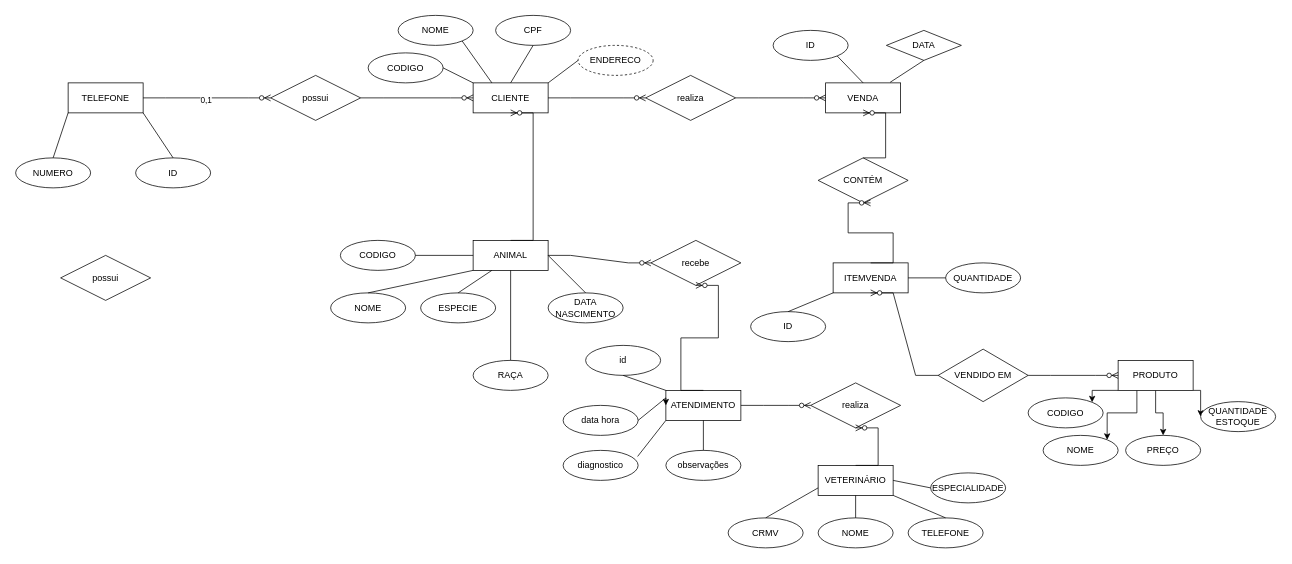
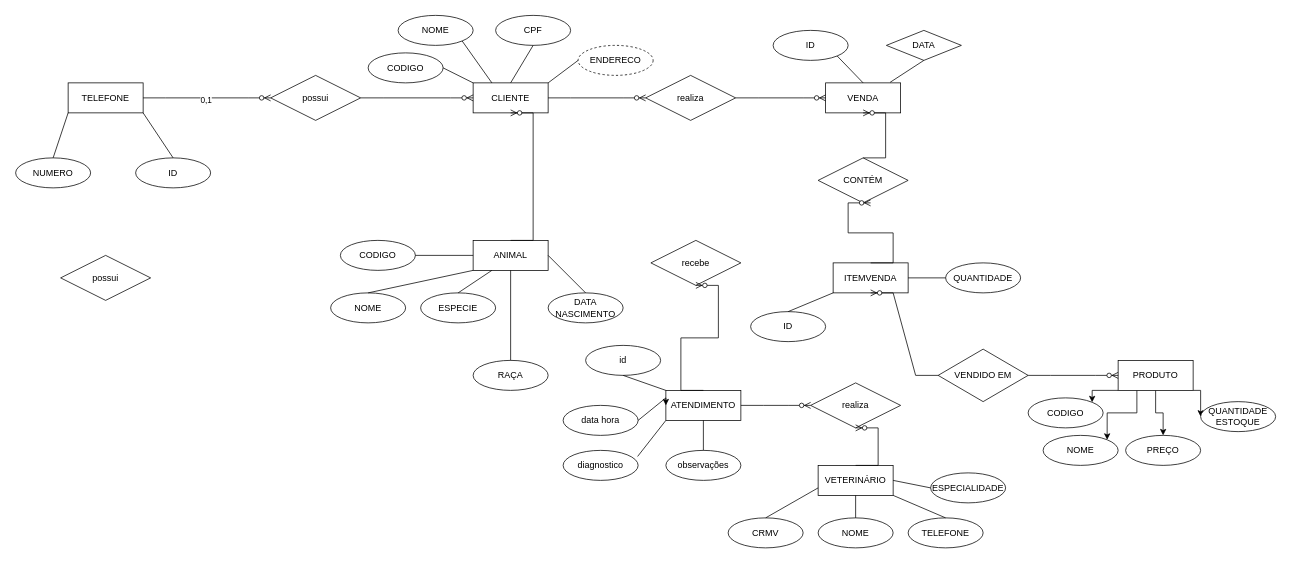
  <mxCell id="0" />
  <mxCell id="1" parent="0" />
  <mxCell id="2" value="TELEFONE" style="whiteSpace=wrap;html=1;align=center;" vertex="1" parent="1"><mxGeometry x="90" y="110" width="100" height="40" as="geometry" /></mxCell>
  <mxCell id="3" value="ANIMAL" style="whiteSpace=wrap;html=1;align=center;" vertex="1" parent="1"><mxGeometry x="630" y="320" width="100" height="40" as="geometry" /></mxCell>
  <mxCell id="4" value="CLIENTE" style="whiteSpace=wrap;html=1;align=center;" vertex="1" parent="1"><mxGeometry x="630" y="110" width="100" height="40" as="geometry" /></mxCell>
  <mxCell id="5" value="possui" style="shape=rhombus;perimeter=rhombusPerimeter;whiteSpace=wrap;html=1;align=center;" vertex="1" parent="1"><mxGeometry x="360" y="100" width="120" height="60" as="geometry" /></mxCell>
  <mxCell id="6" value="" style="edgeStyle=entityRelationEdgeStyle;fontSize=12;html=1;endArrow=ERzeroToMany;endFill=1;rounded=0;exitX=1;exitY=0.5;exitDx=0;exitDy=0;" edge="1" parent="1" source="2" target="5"><mxGeometry width="100" height="100" relative="1" as="geometry"><mxPoint x="390" y="370" as="sourcePoint" /><mxPoint x="490" y="270" as="targetPoint" /><Array as="points"><mxPoint x="290" y="180" /><mxPoint x="320" y="210" /></Array></mxGeometry></mxCell>
  <mxCell id="7" value="0,1" style="edgeLabel;html=1;align=center;verticalAlign=middle;resizable=0;points=[];" vertex="1" connectable="0" parent="6"><mxGeometry x="-0.025" y="-2" relative="1" as="geometry"><mxPoint as="offset" /></mxGeometry></mxCell>
  <mxCell id="8" value="" style="edgeStyle=entityRelationEdgeStyle;fontSize=12;html=1;endArrow=ERzeroToMany;endFill=1;rounded=0;exitX=1;exitY=0.5;exitDx=0;exitDy=0;" edge="1" parent="1" source="5" target="4"><mxGeometry width="100" height="100" relative="1" as="geometry"><mxPoint x="390" y="370" as="sourcePoint" /><mxPoint x="490" y="270" as="targetPoint" /></mxGeometry></mxCell>
  <mxCell id="9" value="realiza" style="shape=rhombus;perimeter=rhombusPerimeter;whiteSpace=wrap;html=1;align=center;" vertex="1" parent="1"><mxGeometry x="860" y="100" width="120" height="60" as="geometry" /></mxCell>
  <mxCell id="10" value="possui" style="shape=rhombus;perimeter=rhombusPerimeter;whiteSpace=wrap;html=1;align=center;" vertex="1" parent="1"><mxGeometry x="80" y="340" width="120" height="60" as="geometry" /></mxCell>
  <mxCell id="11" value="VENDA" style="whiteSpace=wrap;html=1;align=center;" vertex="1" parent="1"><mxGeometry x="1100" y="110" width="100" height="40" as="geometry" /></mxCell>
  <mxCell id="12" value="ITEMVENDA" style="whiteSpace=wrap;html=1;align=center;" vertex="1" parent="1"><mxGeometry x="1110" y="350" width="100" height="40" as="geometry" /></mxCell>
  <mxCell id="13" value="ATENDIMENTO" style="whiteSpace=wrap;html=1;align=center;" vertex="1" parent="1"><mxGeometry x="887" y="520" width="100" height="40" as="geometry" /></mxCell>
  <mxCell id="14" value="" style="edgeStyle=entityRelationEdgeStyle;fontSize=12;html=1;endArrow=ERzeroToMany;endFill=1;rounded=0;exitX=1;exitY=0.5;exitDx=0;exitDy=0;entryX=0;entryY=0.5;entryDx=0;entryDy=0;" edge="1" parent="1" source="4" target="9"><mxGeometry width="100" height="100" relative="1" as="geometry"><mxPoint x="530" y="340" as="sourcePoint" /><mxPoint x="630" y="240" as="targetPoint" /></mxGeometry></mxCell>
  <mxCell id="15" value="" style="edgeStyle=entityRelationEdgeStyle;fontSize=12;html=1;endArrow=ERzeroToMany;endFill=1;rounded=0;entryX=0;entryY=0.5;entryDx=0;entryDy=0;" edge="1" parent="1" source="9" target="11"><mxGeometry width="100" height="100" relative="1" as="geometry"><mxPoint x="530" y="340" as="sourcePoint" /><mxPoint x="630" y="240" as="targetPoint" /></mxGeometry></mxCell>
  <mxCell id="16" value="ID" style="ellipse;whiteSpace=wrap;html=1;align=center;" vertex="1" parent="1"><mxGeometry x="180" y="210" width="100" height="40" as="geometry" /></mxCell>
  <mxCell id="17" value="NUMERO" style="ellipse;whiteSpace=wrap;html=1;align=center;" vertex="1" parent="1"><mxGeometry x="20" y="210" width="100" height="40" as="geometry" /></mxCell>
  <mxCell id="18" value="&lt;span style=&quot;color: rgba(0, 0, 0, 0); font-family: monospace; font-size: 0px; text-align: start;&quot;&gt;%3CmxGraphModel%3E%3Croot%3E%3CmxCell%20id%3D%220%22%2F%3E%3CmxCell%20id%3D%221%22%20parent%3D%220%22%2F%3E%3CmxCell%20id%3D%222%22%20style%3D%22edgeStyle%3DorthogonalEdgeStyle%3Brounded%3D0%3BorthogonalLoop%3D1%3BjettySize%3Dauto%3Bhtml%3D1%3BexitX%3D0.5%3BexitY%3D0%3BexitDx%3D0%3BexitDy%3D0%3BentryX%3D0%3BentryY%3D1%3BentryDx%3D0%3BentryDy%3D0%3B%22%20edge%3D%221%22%20parent%3D%221%22%3E%3CmxGeometry%20relative%3D%221%22%20as%3D%22geometry%22%3E%3CmxPoint%20x%3D%2230%22%20y%3D%22380%22%20as%3D%22sourcePoint%22%2F%3E%3CmxPoint%20x%3D%2250%22%20y%3D%22320%22%20as%3D%22targetPoint%22%2F%3E%3C%2FmxGeometry%3E%3C%2FmxCell%3E%3C%2Froot%3E%3C%2FmxGraphModel%3E&lt;/span&gt;" style="text;html=1;align=center;verticalAlign=middle;resizable=0;points=[];autosize=1;strokeColor=none;fillColor=none;" vertex="1" parent="1"><mxGeometry x="190" y="168" width="20" height="30" as="geometry" /></mxCell>
  <mxCell id="19" value="" style="endArrow=none;html=1;rounded=0;exitX=0.5;exitY=0;exitDx=0;exitDy=0;entryX=1;entryY=1;entryDx=0;entryDy=0;" edge="1" parent="1" source="16" target="2"><mxGeometry relative="1" as="geometry"><mxPoint x="500" y="290" as="sourcePoint" /><mxPoint x="660" y="290" as="targetPoint" /></mxGeometry></mxCell>
  <mxCell id="20" value="" style="endArrow=none;html=1;rounded=0;exitX=0.5;exitY=0;exitDx=0;exitDy=0;entryX=0;entryY=1;entryDx=0;entryDy=0;" edge="1" parent="1" source="17" target="2"><mxGeometry relative="1" as="geometry"><mxPoint x="500" y="290" as="sourcePoint" /><mxPoint x="660" y="290" as="targetPoint" /></mxGeometry></mxCell>
  <mxCell id="21" value="" style="edgeStyle=entityRelationEdgeStyle;fontSize=12;html=1;endArrow=ERzeroToMany;endFill=1;rounded=0;exitX=0.5;exitY=0;exitDx=0;exitDy=0;entryX=0.5;entryY=1;entryDx=0;entryDy=0;" edge="1" parent="1" source="3" target="4"><mxGeometry width="100" height="100" relative="1" as="geometry"><mxPoint x="530" y="340" as="sourcePoint" /><mxPoint x="670" y="160" as="targetPoint" /><Array as="points"><mxPoint x="660" y="220" /><mxPoint x="700" y="230" /></Array></mxGeometry></mxCell>
  <mxCell id="22" value="ESPECIE" style="ellipse;whiteSpace=wrap;html=1;align=center;" vertex="1" parent="1"><mxGeometry x="560" y="390" width="100" height="40" as="geometry" /></mxCell>
  <mxCell id="23" value="DATA NASCIMENTO" style="ellipse;whiteSpace=wrap;html=1;align=center;" vertex="1" parent="1"><mxGeometry x="730" y="390" width="100" height="40" as="geometry" /></mxCell>
  <mxCell id="24" value="CODIGO" style="ellipse;whiteSpace=wrap;html=1;align=center;" vertex="1" parent="1"><mxGeometry x="453" y="320" width="100" height="40" as="geometry" /></mxCell>
  <mxCell id="25" value="RAÇA" style="ellipse;whiteSpace=wrap;html=1;align=center;" vertex="1" parent="1"><mxGeometry x="630" y="480" width="100" height="40" as="geometry" /></mxCell>
  <mxCell id="26" value="NOME" style="ellipse;whiteSpace=wrap;html=1;align=center;" vertex="1" parent="1"><mxGeometry x="440" y="390" width="100" height="40" as="geometry" /></mxCell>
  <mxCell id="27" value="" style="endArrow=none;html=1;rounded=0;exitX=1;exitY=0.5;exitDx=0;exitDy=0;entryX=0;entryY=0.5;entryDx=0;entryDy=0;" edge="1" parent="1" source="24" target="3"><mxGeometry relative="1" as="geometry"><mxPoint x="500" y="290" as="sourcePoint" /><mxPoint x="660" y="290" as="targetPoint" /></mxGeometry></mxCell>
  <mxCell id="28" value="" style="endArrow=none;html=1;rounded=0;entryX=0;entryY=1;entryDx=0;entryDy=0;exitX=0.5;exitY=0;exitDx=0;exitDy=0;" edge="1" parent="1" source="26" target="3"><mxGeometry relative="1" as="geometry"><mxPoint x="500" y="290" as="sourcePoint" /><mxPoint x="660" y="290" as="targetPoint" /></mxGeometry></mxCell>
  <mxCell id="29" value="" style="endArrow=none;html=1;rounded=0;entryX=0.25;entryY=1;entryDx=0;entryDy=0;exitX=0.5;exitY=0;exitDx=0;exitDy=0;" edge="1" parent="1" source="22" target="3"><mxGeometry relative="1" as="geometry"><mxPoint x="500" y="290" as="sourcePoint" /><mxPoint x="660" y="290" as="targetPoint" /></mxGeometry></mxCell>
  <mxCell id="30" value="" style="endArrow=none;html=1;rounded=0;exitX=0.5;exitY=1;exitDx=0;exitDy=0;entryX=0.5;entryY=0;entryDx=0;entryDy=0;" edge="1" parent="1" source="3" target="25"><mxGeometry relative="1" as="geometry"><mxPoint x="500" y="290" as="sourcePoint" /><mxPoint x="660" y="290" as="targetPoint" /></mxGeometry></mxCell>
  <mxCell id="31" value="" style="endArrow=none;html=1;rounded=0;entryX=0.5;entryY=0;entryDx=0;entryDy=0;exitX=1;exitY=0.5;exitDx=0;exitDy=0;" edge="1" parent="1" source="3" target="23"><mxGeometry relative="1" as="geometry"><mxPoint x="500" y="290" as="sourcePoint" /><mxPoint x="660" y="290" as="targetPoint" /></mxGeometry></mxCell>
  <mxCell id="32" value="recebe" style="shape=rhombus;perimeter=rhombusPerimeter;whiteSpace=wrap;html=1;align=center;" vertex="1" parent="1"><mxGeometry x="867" y="320" width="120" height="60" as="geometry" /></mxCell>
- <mxCell id="33" value="" style="edgeStyle=entityRelationEdgeStyle;fontSize=12;html=1;endArrow=ERzeroToMany;endFill=1;rounded=0;exitX=1;exitY=0.5;exitDx=0;exitDy=0;entryX=0;entryY=0.5;entryDx=0;entryDy=0;" edge="1" parent="1" source="3" target="32"><mxGeometry width="100" height="100" relative="1" as="geometry"><mxPoint x="530" y="340" as="sourcePoint" /><mxPoint x="630" y="240" as="targetPoint" /></mxGeometry></mxCell>
  <mxCell id="34" value="" style="edgeStyle=entityRelationEdgeStyle;fontSize=12;html=1;endArrow=ERzeroToMany;endFill=1;rounded=0;exitX=0.5;exitY=0;exitDx=0;exitDy=0;entryX=0.5;entryY=1;entryDx=0;entryDy=0;" edge="1" parent="1" source="13" target="32"><mxGeometry width="100" height="100" relative="1" as="geometry"><mxPoint x="530" y="340" as="sourcePoint" /><mxPoint x="630" y="240" as="targetPoint" /></mxGeometry></mxCell>
  <mxCell id="35" value="id" style="ellipse;whiteSpace=wrap;html=1;align=center;" vertex="1" parent="1"><mxGeometry x="780" y="460" width="100" height="40" as="geometry" /></mxCell>
  <mxCell id="36" value="observações" style="ellipse;whiteSpace=wrap;html=1;align=center;" vertex="1" parent="1"><mxGeometry x="887" y="600" width="100" height="40" as="geometry" /></mxCell>
  <mxCell id="37" value="diagnostico" style="ellipse;whiteSpace=wrap;html=1;align=center;" vertex="1" parent="1"><mxGeometry x="750" y="600" width="100" height="40" as="geometry" /></mxCell>
  <mxCell id="38" value="data hora" style="ellipse;whiteSpace=wrap;html=1;align=center;" vertex="1" parent="1"><mxGeometry x="750" y="540" width="100" height="40" as="geometry" /></mxCell>
  <mxCell id="39" value="" style="endArrow=none;html=1;rounded=0;exitX=0;exitY=0.25;exitDx=0;exitDy=0;entryX=1;entryY=0.5;entryDx=0;entryDy=0;" edge="1" parent="1" source="13" target="38"><mxGeometry relative="1" as="geometry"><mxPoint x="500" y="290" as="sourcePoint" /><mxPoint x="660" y="290" as="targetPoint" /></mxGeometry></mxCell>
  <mxCell id="40" style="edgeStyle=orthogonalEdgeStyle;rounded=0;orthogonalLoop=1;jettySize=auto;html=1;exitX=0;exitY=0.25;exitDx=0;exitDy=0;entryX=0;entryY=0.5;entryDx=0;entryDy=0;" edge="1" parent="1" source="13" target="13"><mxGeometry relative="1" as="geometry" /></mxCell>
  <mxCell id="41" value="" style="endArrow=none;html=1;rounded=0;exitX=0.5;exitY=1;exitDx=0;exitDy=0;entryX=0;entryY=0;entryDx=0;entryDy=0;" edge="1" parent="1" source="35" target="13"><mxGeometry relative="1" as="geometry"><mxPoint x="500" y="290" as="sourcePoint" /><mxPoint x="660" y="290" as="targetPoint" /></mxGeometry></mxCell>
  <mxCell id="42" value="" style="endArrow=none;html=1;rounded=0;exitX=0.993;exitY=0.203;exitDx=0;exitDy=0;exitPerimeter=0;entryX=0;entryY=1;entryDx=0;entryDy=0;" edge="1" parent="1" source="37" target="13"><mxGeometry relative="1" as="geometry"><mxPoint x="500" y="290" as="sourcePoint" /><mxPoint x="660" y="290" as="targetPoint" /></mxGeometry></mxCell>
  <mxCell id="43" value="" style="endArrow=none;html=1;rounded=0;exitX=0.5;exitY=0;exitDx=0;exitDy=0;" edge="1" parent="1" source="36" target="13"><mxGeometry relative="1" as="geometry"><mxPoint x="500" y="290" as="sourcePoint" /><mxPoint x="660" y="290" as="targetPoint" /></mxGeometry></mxCell>
  <mxCell id="44" value="VETERINÁRIO" style="whiteSpace=wrap;html=1;align=center;" vertex="1" parent="1"><mxGeometry x="1090" y="620" width="100" height="40" as="geometry" /></mxCell>
  <mxCell id="45" value="realiza" style="shape=rhombus;perimeter=rhombusPerimeter;whiteSpace=wrap;html=1;align=center;" vertex="1" parent="1"><mxGeometry x="1080" y="510" width="120" height="60" as="geometry" /></mxCell>
  <mxCell id="46" value="" style="edgeStyle=entityRelationEdgeStyle;fontSize=12;html=1;endArrow=ERzeroToMany;endFill=1;rounded=0;entryX=0;entryY=0.5;entryDx=0;entryDy=0;exitX=1;exitY=0.5;exitDx=0;exitDy=0;" edge="1" parent="1" source="13" target="45"><mxGeometry width="100" height="100" relative="1" as="geometry"><mxPoint x="530" y="340" as="sourcePoint" /><mxPoint x="630" y="240" as="targetPoint" /></mxGeometry></mxCell>
  <mxCell id="47" value="" style="edgeStyle=entityRelationEdgeStyle;fontSize=12;html=1;endArrow=ERzeroToMany;endFill=1;rounded=0;entryX=0.5;entryY=1;entryDx=0;entryDy=0;exitX=0.5;exitY=0;exitDx=0;exitDy=0;" edge="1" parent="1" source="44" target="45"><mxGeometry width="100" height="100" relative="1" as="geometry"><mxPoint x="530" y="340" as="sourcePoint" /><mxPoint x="630" y="240" as="targetPoint" /></mxGeometry></mxCell>
  <mxCell id="48" value="TELEFONE" style="ellipse;whiteSpace=wrap;html=1;align=center;" vertex="1" parent="1"><mxGeometry x="1210" y="690" width="100" height="40" as="geometry" /></mxCell>
  <mxCell id="49" value="ESPECIALIDADE" style="ellipse;whiteSpace=wrap;html=1;align=center;" vertex="1" parent="1"><mxGeometry x="1240" y="630" width="100" height="40" as="geometry" /></mxCell>
  <mxCell id="50" value="NOME" style="ellipse;whiteSpace=wrap;html=1;align=center;" vertex="1" parent="1"><mxGeometry x="1090" y="690" width="100" height="40" as="geometry" /></mxCell>
  <mxCell id="51" value="CRMV" style="ellipse;whiteSpace=wrap;html=1;align=center;" vertex="1" parent="1"><mxGeometry x="970" y="690" width="100" height="40" as="geometry" /></mxCell>
  <mxCell id="52" value="" style="endArrow=none;html=1;rounded=0;exitX=0.5;exitY=0;exitDx=0;exitDy=0;entryX=0;entryY=0.75;entryDx=0;entryDy=0;" edge="1" parent="1" source="51" target="44"><mxGeometry relative="1" as="geometry"><mxPoint x="760" y="500" as="sourcePoint" /><mxPoint x="920" y="500" as="targetPoint" /></mxGeometry></mxCell>
  <mxCell id="53" value="" style="endArrow=none;html=1;rounded=0;exitX=0.5;exitY=0;exitDx=0;exitDy=0;entryX=0.5;entryY=1;entryDx=0;entryDy=0;" edge="1" parent="1" source="50" target="44"><mxGeometry relative="1" as="geometry"><mxPoint x="760" y="500" as="sourcePoint" /><mxPoint x="920" y="500" as="targetPoint" /></mxGeometry></mxCell>
  <mxCell id="54" value="" style="endArrow=none;html=1;rounded=0;exitX=0;exitY=0.5;exitDx=0;exitDy=0;entryX=1;entryY=0.5;entryDx=0;entryDy=0;" edge="1" parent="1" source="49" target="44"><mxGeometry relative="1" as="geometry"><mxPoint x="760" y="500" as="sourcePoint" /><mxPoint x="920" y="500" as="targetPoint" /></mxGeometry></mxCell>
  <mxCell id="55" value="" style="endArrow=none;html=1;rounded=0;exitX=0.5;exitY=0;exitDx=0;exitDy=0;entryX=1;entryY=1;entryDx=0;entryDy=0;" edge="1" parent="1" source="48" target="44"><mxGeometry relative="1" as="geometry"><mxPoint x="760" y="500" as="sourcePoint" /><mxPoint x="920" y="500" as="targetPoint" /></mxGeometry></mxCell>
  <mxCell id="56" value="CODIGO" style="ellipse;whiteSpace=wrap;html=1;align=center;" vertex="1" parent="1"><mxGeometry x="490" y="70" width="100" height="40" as="geometry" /></mxCell>
  <mxCell id="57" value="ENDERECO" style="ellipse;whiteSpace=wrap;html=1;align=center;dashed=1;" vertex="1" parent="1"><mxGeometry x="770" y="60" width="100" height="40" as="geometry" /></mxCell>
  <mxCell id="58" value="CPF" style="ellipse;whiteSpace=wrap;html=1;align=center;" vertex="1" parent="1"><mxGeometry x="660" y="20" width="100" height="40" as="geometry" /></mxCell>
  <mxCell id="59" value="NOME" style="ellipse;whiteSpace=wrap;html=1;align=center;" vertex="1" parent="1"><mxGeometry x="530" y="20" width="100" height="40" as="geometry" /></mxCell>
  <mxCell id="60" value="" style="endArrow=none;html=1;rounded=0;exitX=1;exitY=0.5;exitDx=0;exitDy=0;entryX=0;entryY=0;entryDx=0;entryDy=0;" edge="1" parent="1" source="56" target="4"><mxGeometry relative="1" as="geometry"><mxPoint x="760" y="230" as="sourcePoint" /><mxPoint x="920" y="230" as="targetPoint" /></mxGeometry></mxCell>
  <mxCell id="61" value="" style="endArrow=none;html=1;rounded=0;exitX=1;exitY=1;exitDx=0;exitDy=0;entryX=0.25;entryY=0;entryDx=0;entryDy=0;" edge="1" parent="1" source="59" target="4"><mxGeometry relative="1" as="geometry"><mxPoint x="760" y="230" as="sourcePoint" /><mxPoint x="920" y="230" as="targetPoint" /></mxGeometry></mxCell>
  <mxCell id="62" value="" style="endArrow=none;html=1;rounded=0;exitX=0;exitY=0.5;exitDx=0;exitDy=0;entryX=1;entryY=0;entryDx=0;entryDy=0;" edge="1" parent="1" source="57" target="4"><mxGeometry relative="1" as="geometry"><mxPoint x="760" y="230" as="sourcePoint" /><mxPoint x="920" y="230" as="targetPoint" /></mxGeometry></mxCell>
  <mxCell id="63" value="" style="endArrow=none;html=1;rounded=0;exitX=0.5;exitY=1;exitDx=0;exitDy=0;entryX=0.5;entryY=0;entryDx=0;entryDy=0;" edge="1" parent="1" source="58" target="4"><mxGeometry relative="1" as="geometry"><mxPoint x="760" y="230" as="sourcePoint" /><mxPoint x="920" y="230" as="targetPoint" /></mxGeometry></mxCell>
  <mxCell id="64" value="DATA" style="rhombus;whiteSpace=wrap;html=1;align=center;" vertex="1" parent="1"><mxGeometry x="1181" y="40" width="100" height="40" as="geometry" /></mxCell>
  <mxCell id="65" value="ID" style="ellipse;whiteSpace=wrap;html=1;align=center;" vertex="1" parent="1"><mxGeometry x="1030" y="40" width="100" height="40" as="geometry" /></mxCell>
  <mxCell id="66" value="" style="endArrow=none;html=1;rounded=0;exitX=0.5;exitY=1;exitDx=0;exitDy=0;entryX=0.86;entryY=-0.019;entryDx=0;entryDy=0;entryPerimeter=0;" edge="1" parent="1" source="64" target="11"><mxGeometry relative="1" as="geometry"><mxPoint x="1230" y="108.33" as="sourcePoint" /><mxPoint x="1390" y="108.33" as="targetPoint" /></mxGeometry></mxCell>
  <mxCell id="67" value="" style="endArrow=none;html=1;rounded=0;exitX=1;exitY=1;exitDx=0;exitDy=0;entryX=0.5;entryY=0;entryDx=0;entryDy=0;" edge="1" parent="1" source="65" target="11"><mxGeometry relative="1" as="geometry"><mxPoint x="760" y="230" as="sourcePoint" /><mxPoint x="920" y="230" as="targetPoint" /></mxGeometry></mxCell>
  <mxCell id="68" value="CONTÉM" style="shape=rhombus;perimeter=rhombusPerimeter;whiteSpace=wrap;html=1;align=center;" vertex="1" parent="1"><mxGeometry x="1090" y="210" width="120" height="60" as="geometry" /></mxCell>
  <mxCell id="69" value="" style="edgeStyle=entityRelationEdgeStyle;fontSize=12;html=1;endArrow=ERzeroToMany;endFill=1;rounded=0;entryX=0.5;entryY=1;entryDx=0;entryDy=0;exitX=0.5;exitY=0;exitDx=0;exitDy=0;" edge="1" parent="1" source="68" target="11"><mxGeometry width="100" height="100" relative="1" as="geometry"><mxPoint x="790" y="280" as="sourcePoint" /><mxPoint x="1150" y="160" as="targetPoint" /></mxGeometry></mxCell>
  <mxCell id="70" value="" style="edgeStyle=entityRelationEdgeStyle;fontSize=12;html=1;endArrow=ERzeroToMany;endFill=1;rounded=0;exitX=0.5;exitY=0;exitDx=0;exitDy=0;" edge="1" parent="1" source="12"><mxGeometry width="100" height="100" relative="1" as="geometry"><mxPoint x="790" y="280" as="sourcePoint" /><mxPoint x="1160" y="270" as="targetPoint" /></mxGeometry></mxCell>
  <mxCell id="71" value="QUANTIDADE" style="ellipse;whiteSpace=wrap;html=1;align=center;" vertex="1" parent="1"><mxGeometry x="1260" y="350" width="100" height="40" as="geometry" /></mxCell>
  <mxCell id="72" value="ID" style="ellipse;whiteSpace=wrap;html=1;align=center;" vertex="1" parent="1"><mxGeometry x="1000" y="415" width="100" height="40" as="geometry" /></mxCell>
  <mxCell id="73" value="" style="endArrow=none;html=1;rounded=0;entryX=0;entryY=1;entryDx=0;entryDy=0;exitX=0.5;exitY=0;exitDx=0;exitDy=0;" edge="1" parent="1" source="72" target="12"><mxGeometry relative="1" as="geometry"><mxPoint x="760" y="230" as="sourcePoint" /><mxPoint x="920" y="230" as="targetPoint" /></mxGeometry></mxCell>
  <mxCell id="74" value="" style="endArrow=none;html=1;rounded=0;exitX=0;exitY=0.5;exitDx=0;exitDy=0;entryX=1;entryY=0.5;entryDx=0;entryDy=0;" edge="1" parent="1" source="71" target="12"><mxGeometry relative="1" as="geometry"><mxPoint x="760" y="230" as="sourcePoint" /><mxPoint x="930" y="230" as="targetPoint" /></mxGeometry></mxCell>
  <mxCell id="75" value="VENDIDO EM" style="shape=rhombus;perimeter=rhombusPerimeter;whiteSpace=wrap;html=1;align=center;" vertex="1" parent="1"><mxGeometry x="1250" y="465" width="120" height="70" as="geometry" /></mxCell>
  <mxCell id="76" value="" style="edgeStyle=entityRelationEdgeStyle;fontSize=12;html=1;endArrow=ERzeroToMany;endFill=1;rounded=0;entryX=0.5;entryY=1;entryDx=0;entryDy=0;" edge="1" parent="1" source="75" target="12"><mxGeometry width="100" height="100" relative="1" as="geometry"><mxPoint x="790" y="280" as="sourcePoint" /><mxPoint x="890" y="180" as="targetPoint" /><Array as="points"><mxPoint x="850" y="250" /><mxPoint x="1300" y="460" /></Array></mxGeometry></mxCell>
  <mxCell id="77" style="edgeStyle=orthogonalEdgeStyle;rounded=0;orthogonalLoop=1;jettySize=auto;html=1;exitX=0;exitY=1;exitDx=0;exitDy=0;entryX=1;entryY=0;entryDx=0;entryDy=0;" edge="1" parent="1" source="81" target="84"><mxGeometry relative="1" as="geometry" /></mxCell>
  <mxCell id="78" style="edgeStyle=orthogonalEdgeStyle;rounded=0;orthogonalLoop=1;jettySize=auto;html=1;exitX=0.25;exitY=1;exitDx=0;exitDy=0;entryX=1;entryY=0;entryDx=0;entryDy=0;" edge="1" parent="1" source="81" target="86"><mxGeometry relative="1" as="geometry" /></mxCell>
  <mxCell id="79" style="edgeStyle=orthogonalEdgeStyle;rounded=0;orthogonalLoop=1;jettySize=auto;html=1;exitX=0.5;exitY=1;exitDx=0;exitDy=0;entryX=0.5;entryY=0;entryDx=0;entryDy=0;" edge="1" parent="1" source="81" target="85"><mxGeometry relative="1" as="geometry" /></mxCell>
  <mxCell id="80" style="edgeStyle=orthogonalEdgeStyle;rounded=0;orthogonalLoop=1;jettySize=auto;html=1;exitX=1;exitY=1;exitDx=0;exitDy=0;entryX=0;entryY=0.5;entryDx=0;entryDy=0;" edge="1" parent="1" source="81" target="83"><mxGeometry relative="1" as="geometry" /></mxCell>
  <mxCell id="81" value="PRODUTO" style="whiteSpace=wrap;html=1;align=center;" vertex="1" parent="1"><mxGeometry x="1490" y="480" width="100" height="40" as="geometry" /></mxCell>
  <mxCell id="82" value="" style="edgeStyle=entityRelationEdgeStyle;fontSize=12;html=1;endArrow=ERzeroToMany;endFill=1;rounded=0;entryX=0;entryY=0.5;entryDx=0;entryDy=0;exitX=1;exitY=0.5;exitDx=0;exitDy=0;" edge="1" parent="1" source="75" target="81"><mxGeometry width="100" height="100" relative="1" as="geometry"><mxPoint x="920" y="340" as="sourcePoint" /><mxPoint x="1020" y="240" as="targetPoint" /><Array as="points"><mxPoint x="1360" y="490" /></Array></mxGeometry></mxCell>
  <mxCell id="83" value="QUANTIDADE ESTOQUE" style="ellipse;whiteSpace=wrap;html=1;align=center;" vertex="1" parent="1"><mxGeometry x="1600" y="535" width="100" height="40" as="geometry" /></mxCell>
  <mxCell id="84" value="CODIGO" style="ellipse;whiteSpace=wrap;html=1;align=center;" vertex="1" parent="1"><mxGeometry x="1370" y="530" width="100" height="40" as="geometry" /></mxCell>
  <mxCell id="85" value="PREÇO" style="ellipse;whiteSpace=wrap;html=1;align=center;" vertex="1" parent="1"><mxGeometry x="1500" y="580" width="100" height="40" as="geometry" /></mxCell>
  <mxCell id="86" value="NOME" style="ellipse;whiteSpace=wrap;html=1;align=center;" vertex="1" parent="1"><mxGeometry x="1390" y="580" width="100" height="40" as="geometry" /></mxCell>
